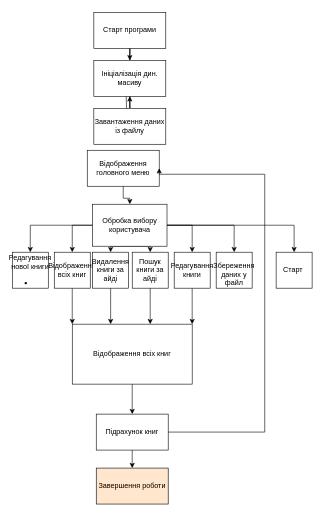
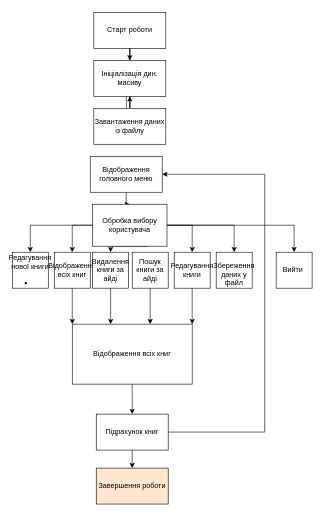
  <mxCell id="0" />
  <mxCell id="1" parent="0" />
  <mxCell id="2" style="edgeStyle=orthogonalEdgeStyle;rounded=0;orthogonalLoop=1;jettySize=auto;html=1;" parent="1" target="6" edge="1"><mxGeometry relative="1" as="geometry"><mxPoint x="210" y="160" as="sourcePoint" /></mxGeometry></mxCell>
  <mxCell id="3" style="edgeStyle=orthogonalEdgeStyle;rounded=0;orthogonalLoop=1;jettySize=auto;html=1;entryX=0.5;entryY=0;entryDx=0;entryDy=0;" parent="1" source="4" target="31" edge="1"><mxGeometry relative="1" as="geometry" /></mxCell>
- <mxCell id="4" value="Старт програми" style="rounded=0;whiteSpace=wrap;html=1;" parent="1" vertex="1"><mxGeometry x="156" width="120" height="60" as="geometry" y="20" /></mxCell>
+ <mxCell id="4" value="Старт роботи" style="rounded=0;whiteSpace=wrap;html=1;" parent="1" vertex="1"><mxGeometry x="156" width="120" height="60" as="geometry" y="20" /></mxCell>
  <mxCell id="5" style="edgeStyle=orthogonalEdgeStyle;rounded=0;orthogonalLoop=1;jettySize=auto;html=1;" parent="1" source="6" target="31" edge="1"><mxGeometry relative="1" as="geometry" /></mxCell>
  <mxCell id="6" value="Завантаження даних із файлу" style="rounded=0;whiteSpace=wrap;html=1;" parent="1" vertex="1"><mxGeometry x="156" y="180" width="120" height="60" as="geometry" /></mxCell>
  <mxCell id="7" style="edgeStyle=orthogonalEdgeStyle;rounded=0;orthogonalLoop=1;jettySize=auto;html=1;entryX=0.5;entryY=0;entryDx=0;entryDy=0;" parent="1" source="8" target="16" edge="1"><mxGeometry relative="1" as="geometry" /></mxCell>
- <mxCell id="8" value="Відображення головного меню" style="rounded=0;whiteSpace=wrap;html=1;" parent="1" vertex="1"><mxGeometry x="145" y="250" width="120" height="60" as="geometry" /></mxCell>
+ <mxCell id="8" value="Відображення головного меню" style="rounded=0;whiteSpace=wrap;html=1;" parent="1" vertex="1"><mxGeometry x="150" y="260" width="120" height="60" as="geometry" /></mxCell>
  <mxCell id="9" style="edgeStyle=orthogonalEdgeStyle;rounded=0;orthogonalLoop=1;jettySize=auto;html=1;exitX=0.75;exitY=1;exitDx=0;exitDy=0;entryX=0.5;entryY=0;entryDx=0;entryDy=0;" parent="1" source="16" target="20" edge="1"><mxGeometry relative="1" as="geometry"><Array as="points"><mxPoint x="184" y="410" /></Array></mxGeometry></mxCell>
  <mxCell id="10" style="edgeStyle=orthogonalEdgeStyle;rounded=0;orthogonalLoop=1;jettySize=auto;html=1;entryX=0.5;entryY=0;entryDx=0;entryDy=0;" parent="1" source="16" target="18" edge="1"><mxGeometry relative="1" as="geometry" /></mxCell>
- <mxCell id="11" style="edgeStyle=orthogonalEdgeStyle;rounded=0;orthogonalLoop=1;jettySize=auto;html=1;exitX=0.75;exitY=1;exitDx=0;exitDy=0;entryX=0.5;entryY=0;entryDx=0;entryDy=0;" parent="1" source="16" target="22" edge="1"><mxGeometry relative="1" as="geometry" /></mxCell>
  <mxCell id="12" style="edgeStyle=orthogonalEdgeStyle;rounded=0;orthogonalLoop=1;jettySize=auto;html=1;entryX=0.5;entryY=0;entryDx=0;entryDy=0;" parent="1" source="16" target="24" edge="1"><mxGeometry relative="1" as="geometry" /></mxCell>
  <mxCell id="13" style="edgeStyle=orthogonalEdgeStyle;rounded=0;orthogonalLoop=1;jettySize=auto;html=1;entryX=0.5;entryY=0;entryDx=0;entryDy=0;" edge="1" parent="1" source="16" target="32"><mxGeometry relative="1" as="geometry" /></mxCell>
  <mxCell id="14" style="edgeStyle=orthogonalEdgeStyle;rounded=0;orthogonalLoop=1;jettySize=auto;html=1;" edge="1" parent="1" source="16" target="33"><mxGeometry relative="1" as="geometry" /></mxCell>
  <mxCell id="15" style="edgeStyle=orthogonalEdgeStyle;rounded=0;orthogonalLoop=1;jettySize=auto;html=1;entryX=0.5;entryY=0;entryDx=0;entryDy=0;" edge="1" parent="1" source="16" target="34"><mxGeometry relative="1" as="geometry"><mxPoint x="510" y="375" as="targetPoint" /></mxGeometry></mxCell>
  <mxCell id="16" value="Обробка вибору користувача" style="rounded=0;whiteSpace=wrap;html=1;" parent="1" vertex="1"><mxGeometry x="154" y="340" width="124" height="70" as="geometry" /></mxCell>
  <mxCell id="17" style="edgeStyle=orthogonalEdgeStyle;rounded=0;orthogonalLoop=1;jettySize=auto;html=1;" parent="1" source="18" edge="1"><mxGeometry relative="1" as="geometry"><mxPoint x="120" y="540" as="targetPoint" /></mxGeometry></mxCell>
  <mxCell id="18" value="Відображення всіх книг" style="rounded=0;whiteSpace=wrap;html=1;align=center;" parent="1" vertex="1"><mxGeometry x="90" y="420" width="60" height="60" as="geometry" /></mxCell>
  <mxCell id="19" style="edgeStyle=orthogonalEdgeStyle;rounded=0;orthogonalLoop=1;jettySize=auto;html=1;" parent="1" source="20" edge="1"><mxGeometry relative="1" as="geometry"><mxPoint x="184" y="540" as="targetPoint" /></mxGeometry></mxCell>
  <mxCell id="20" value="Видалення книги за айді" style="rounded=0;whiteSpace=wrap;html=1;" parent="1" vertex="1"><mxGeometry x="154" y="420" width="60" height="60" as="geometry" /></mxCell>
  <mxCell id="21" style="edgeStyle=orthogonalEdgeStyle;rounded=0;orthogonalLoop=1;jettySize=auto;html=1;" parent="1" source="22" edge="1"><mxGeometry relative="1" as="geometry"><mxPoint x="250" y="540" as="targetPoint" /></mxGeometry></mxCell>
  <mxCell id="22" value="Пошук книги за айді" style="rounded=0;whiteSpace=wrap;html=1;" parent="1" vertex="1"><mxGeometry x="220" y="420" width="60" height="60" as="geometry" /></mxCell>
  <mxCell id="23" style="edgeStyle=orthogonalEdgeStyle;rounded=0;orthogonalLoop=1;jettySize=auto;html=1;" parent="1" source="24" edge="1"><mxGeometry relative="1" as="geometry"><mxPoint x="320" y="540" as="targetPoint" /></mxGeometry></mxCell>
  <mxCell id="24" value="Редагування книги" style="rounded=0;whiteSpace=wrap;html=1;" parent="1" vertex="1"><mxGeometry x="290" y="420" width="60" height="60" as="geometry" /></mxCell>
  <mxCell id="25" style="edgeStyle=orthogonalEdgeStyle;rounded=0;orthogonalLoop=1;jettySize=auto;html=1;" parent="1" source="26" edge="1"><mxGeometry relative="1" as="geometry"><mxPoint x="220" y="690" as="targetPoint" /></mxGeometry></mxCell>
  <mxCell id="26" value="Відображення всіх книг" style="rounded=0;whiteSpace=wrap;html=1;" parent="1" vertex="1"><mxGeometry x="120" y="540" width="200" height="100" as="geometry" /></mxCell>
  <mxCell id="27" style="edgeStyle=orthogonalEdgeStyle;rounded=0;orthogonalLoop=1;jettySize=auto;html=1;entryX=0.5;entryY=0;entryDx=0;entryDy=0;" parent="1" source="28" edge="1"><mxGeometry relative="1" as="geometry"><mxPoint x="220" y="780" as="targetPoint" /></mxGeometry></mxCell>
  <mxCell id="28" value="Підрахунок книг" style="rounded=0;whiteSpace=wrap;html=1;" parent="1" vertex="1"><mxGeometry x="160" y="690" width="120" height="60" as="geometry" /></mxCell>
  <mxCell id="29" style="edgeStyle=orthogonalEdgeStyle;rounded=0;orthogonalLoop=1;jettySize=auto;html=1;entryX=1;entryY=0.5;entryDx=0;entryDy=0;exitX=1;exitY=0.5;exitDx=0;exitDy=0;" edge="1" parent="1" source="28" target="8"><mxGeometry relative="1" as="geometry"><mxPoint x="440" y="250" as="targetPoint" /><mxPoint x="280" y="810" as="sourcePoint" /><Array as="points"><mxPoint x="441" y="720" /><mxPoint x="441" y="290" /></Array></mxGeometry></mxCell>
  <mxCell id="30" value="Завершення роботи" style="rounded=0;whiteSpace=wrap;html=1;fillColor=#ffe6cc;" parent="1" vertex="1"><mxGeometry x="160" y="780" width="120" height="60" as="geometry" /></mxCell>
  <mxCell id="31" value="Ініціалізація дин. масиву" style="rounded=0;whiteSpace=wrap;html=1;" parent="1" vertex="1"><mxGeometry x="156" y="100" width="120" height="60" as="geometry" /></mxCell>
  <mxCell id="32" value="&lt;p&gt;&lt;br&gt;Збереження даних у файл&lt;br&gt;&lt;/p&gt;" style="rounded=0;whiteSpace=wrap;html=1;align=center;" vertex="1" parent="1"><mxGeometry x="360" y="420" width="60" height="60" as="geometry" /></mxCell>
  <mxCell id="33" value="&lt;p&gt;Редагування нової книги&lt;/p&gt;&lt;ul&gt;&lt;li&gt;&lt;/li&gt;&lt;/ul&gt;" style="rounded=0;whiteSpace=wrap;html=1;align=center;" vertex="1" parent="1"><mxGeometry x="20" y="420" width="60" height="60" as="geometry" /></mxCell>
- <mxCell id="34" value="&lt;p&gt;Старт&amp;nbsp;&lt;/p&gt;" style="rounded=0;whiteSpace=wrap;html=1;align=center;" vertex="1" parent="1"><mxGeometry x="460" y="420" width="60" height="60" as="geometry" /></mxCell>
+ <mxCell id="34" value="&lt;p&gt;Вийти&amp;nbsp;&lt;/p&gt;" style="rounded=0;whiteSpace=wrap;html=1;align=center;" vertex="1" parent="1"><mxGeometry x="460" y="420" width="60" height="60" as="geometry" /></mxCell>
